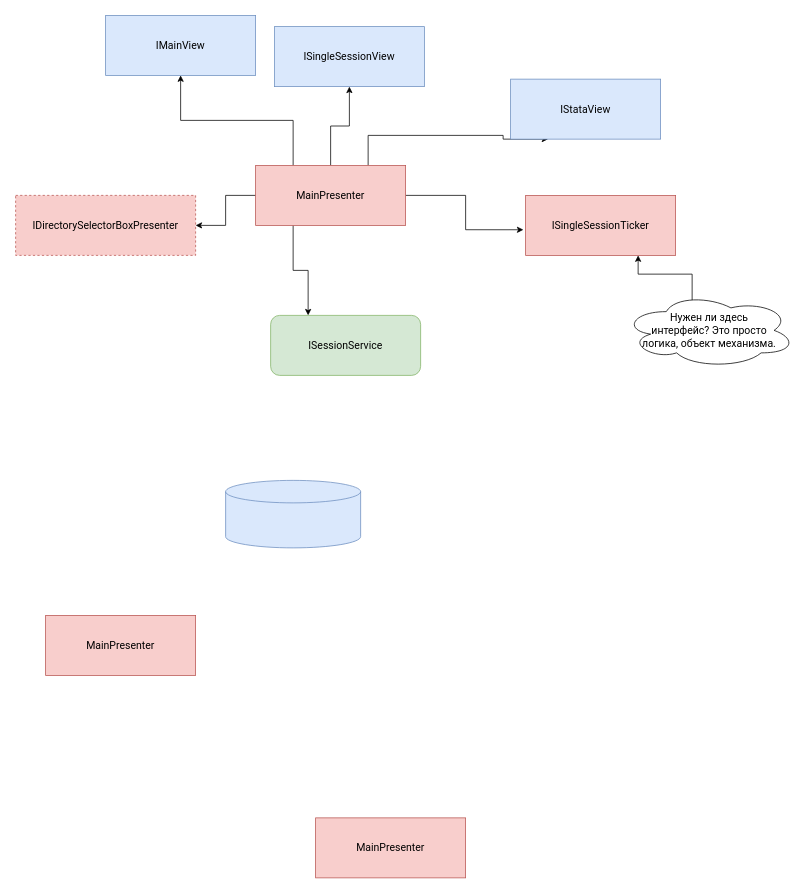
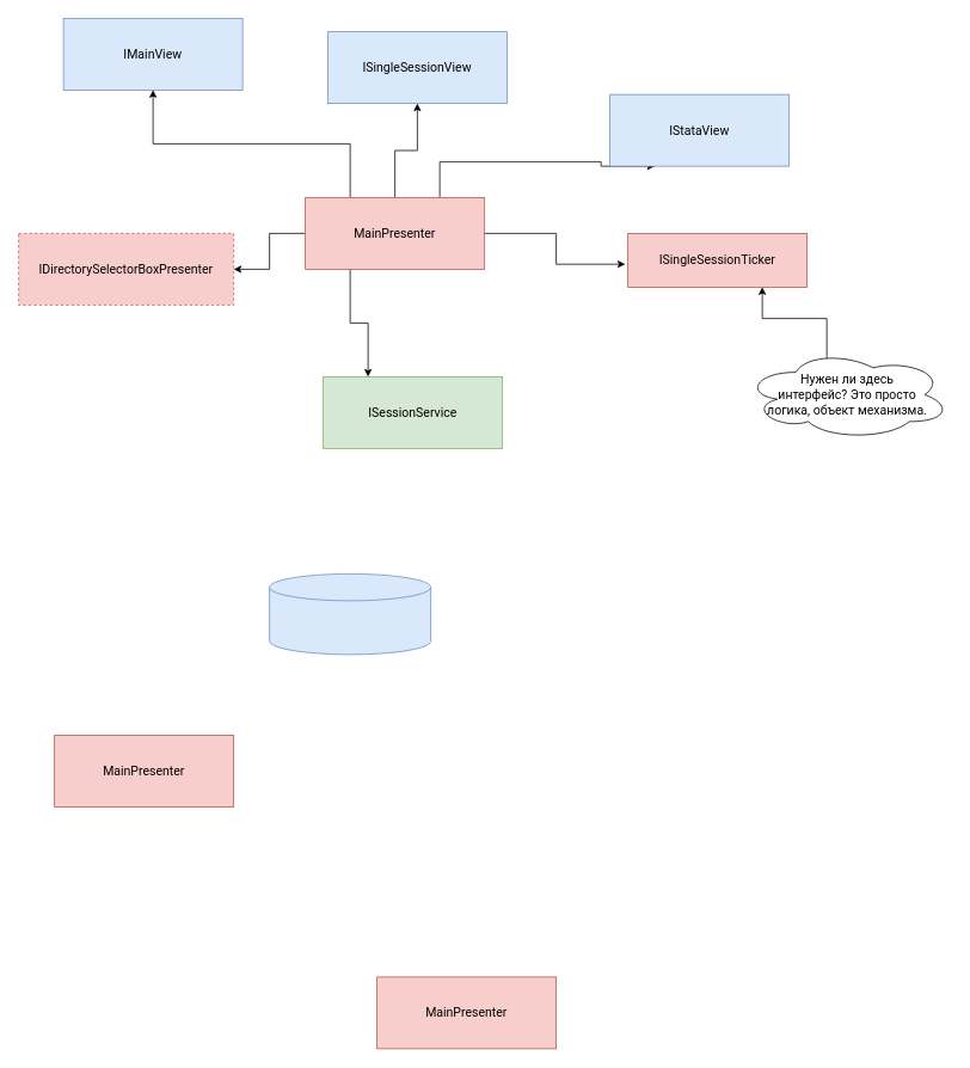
  <mxCell id="0" />
  <mxCell id="1" parent="0" />
  <mxCell id="2" style="edgeStyle=orthogonalEdgeStyle;rounded=0;orthogonalLoop=1;jettySize=auto;html=1;exitX=0;exitY=0.5;exitDx=0;exitDy=0;entryX=1;entryY=0.5;entryDx=0;entryDy=0;fontSize=14;fontFamily=roboto;" parent="1" source="8" target="11" edge="1"><mxGeometry relative="1" as="geometry" /></mxCell>
  <mxCell id="3" style="edgeStyle=orthogonalEdgeStyle;rounded=0;orthogonalLoop=1;jettySize=auto;html=1;exitX=1;exitY=0.5;exitDx=0;exitDy=0;entryX=-0.015;entryY=0.573;entryDx=0;entryDy=0;entryPerimeter=0;fontSize=14;fontFamily=roboto;" parent="1" source="8" target="10" edge="1"><mxGeometry relative="1" as="geometry" /></mxCell>
  <mxCell id="4" style="edgeStyle=orthogonalEdgeStyle;rounded=0;orthogonalLoop=1;jettySize=auto;html=1;exitX=0.75;exitY=0;exitDx=0;exitDy=0;entryX=0.25;entryY=1;entryDx=0;entryDy=0;fontSize=14;fontFamily=roboto;" parent="1" source="8" target="16" edge="1"><mxGeometry relative="1" as="geometry"><Array as="points"><mxPoint x="490" y="180" /><mxPoint x="670" y="180" /></Array></mxGeometry></mxCell>
  <mxCell id="5" style="edgeStyle=orthogonalEdgeStyle;rounded=0;orthogonalLoop=1;jettySize=auto;html=1;exitX=0.5;exitY=0;exitDx=0;exitDy=0;entryX=0.5;entryY=1;entryDx=0;entryDy=0;fontSize=14;fontFamily=roboto;" parent="1" source="8" target="15" edge="1"><mxGeometry relative="1" as="geometry" /></mxCell>
  <mxCell id="6" style="edgeStyle=orthogonalEdgeStyle;rounded=0;orthogonalLoop=1;jettySize=auto;html=1;exitX=0.25;exitY=0;exitDx=0;exitDy=0;entryX=0.5;entryY=1;entryDx=0;entryDy=0;fontSize=14;fontFamily=roboto;" parent="1" source="8" target="14" edge="1"><mxGeometry relative="1" as="geometry" /></mxCell>
  <mxCell id="7" style="edgeStyle=orthogonalEdgeStyle;rounded=0;orthogonalLoop=1;jettySize=auto;html=1;exitX=0.25;exitY=1;exitDx=0;exitDy=0;entryX=0.25;entryY=0;entryDx=0;entryDy=0;fontSize=14;fontFamily=roboto;" parent="1" source="8" target="9" edge="1"><mxGeometry relative="1" as="geometry" /></mxCell>
  <mxCell id="8" value="MainPresenter" style="rounded=0;whiteSpace=wrap;html=1;fillColor=#f8cecc;strokeColor=#b85450;fontSize=14;fontFamily=roboto;" parent="1" vertex="1"><mxGeometry x="340" y="220" width="200" height="80" as="geometry" /></mxCell>
- <mxCell id="9" value="ISessionService" style="whiteSpace=wrap;html=1;fillColor=#d5e8d4;strokeColor=#82b366;fontSize=14;fontFamily=roboto;rounded=1;" parent="1" vertex="1"><mxGeometry x="360" y="420" width="200" height="80" as="geometry" /></mxCell>
- <mxCell id="10" value="ISingleSessionTicker" style="rounded=0;whiteSpace=wrap;html=1;fillColor=#f8cecc;strokeColor=#b85450;fontSize=14;fontFamily=roboto;" parent="1" vertex="1"><mxGeometry x="700" y="260" width="200" height="80" as="geometry" /></mxCell>
+ <mxCell id="9" value="ISessionService" style="rounded=0;whiteSpace=wrap;html=1;fillColor=#d5e8d4;strokeColor=#82b366;fontSize=14;fontFamily=roboto;" parent="1" vertex="1"><mxGeometry x="360" y="420" width="200" height="80" as="geometry" /></mxCell>
+ <mxCell id="10" value="ISingleSessionTicker" style="rounded=0;whiteSpace=wrap;html=1;fillColor=#f8cecc;strokeColor=#b85450;fontSize=14;fontFamily=roboto;" parent="1" vertex="1"><mxGeometry x="700" y="260" width="200" height="60" as="geometry" /></mxCell>
  <mxCell id="11" value="IDirectorySelectorBoxPresenter" style="rounded=0;whiteSpace=wrap;html=1;fillColor=#f8cecc;strokeColor=#b85450;fontSize=14;fontFamily=roboto;dashed=1;" parent="1" vertex="1"><mxGeometry x="20" y="260" width="240" height="80" as="geometry" /></mxCell>
  <mxCell id="12" style="edgeStyle=orthogonalEdgeStyle;rounded=0;orthogonalLoop=1;jettySize=auto;html=1;exitX=0.4;exitY=0.1;exitDx=0;exitDy=0;exitPerimeter=0;entryX=0.75;entryY=1;entryDx=0;entryDy=0;fontSize=14;fontFamily=roboto;" parent="1" source="13" target="10" edge="1"><mxGeometry relative="1" as="geometry" /></mxCell>
  <mxCell id="13" value="Нужен ли здесь&lt;br&gt;интерфейс? Это просто&lt;br&gt;логика, объект механизма." style="ellipse;shape=cloud;whiteSpace=wrap;html=1;fontSize=14;fontFamily=roboto;" parent="1" vertex="1"><mxGeometry x="830" y="390" width="230" height="100" as="geometry" /></mxCell>
- <mxCell id="14" value="IMainView" style="rounded=0;whiteSpace=wrap;html=1;fillColor=#dae8fc;strokeColor=#6c8ebf;fontSize=14;fontFamily=roboto;" parent="1" vertex="1"><mxGeometry x="140" y="20" width="200" height="80" as="geometry" /></mxCell>
+ <mxCell id="14" value="IMainView" style="rounded=0;whiteSpace=wrap;html=1;fillColor=#dae8fc;strokeColor=#6c8ebf;fontSize=14;fontFamily=roboto;" parent="1" vertex="1"><mxGeometry x="70" y="20" width="200" height="80" as="geometry" /></mxCell>
  <mxCell id="15" value="ISingleSessionView" style="rounded=0;whiteSpace=wrap;html=1;fillColor=#dae8fc;strokeColor=#6c8ebf;fontSize=14;fontFamily=roboto;" parent="1" vertex="1"><mxGeometry x="365" y="35" width="200" height="80" as="geometry" /></mxCell>
  <mxCell id="16" value="IStataView" style="rounded=0;whiteSpace=wrap;html=1;fillColor=#dae8fc;strokeColor=#6c8ebf;fontSize=14;fontFamily=roboto;" parent="1" vertex="1"><mxGeometry x="680" y="105" width="200" height="80" as="geometry" /></mxCell>
  <mxCell id="17" value="MainPresenter" style="rounded=0;whiteSpace=wrap;html=1;fillColor=#f8cecc;strokeColor=#b85450;fontSize=14;fontFamily=roboto;" vertex="1" parent="1"><mxGeometry x="420" y="1090" width="200" height="80" as="geometry" /></mxCell>
  <mxCell id="18" value="" style="shape=cylinder3;whiteSpace=wrap;html=1;boundedLbl=1;backgroundOutline=1;size=15;fontFamily=Tahoma;fillColor=#dae8fc;strokeColor=#6c8ebf;" vertex="1" parent="1"><mxGeometry x="300" y="640" width="180" height="90" as="geometry" /></mxCell>
  <mxCell id="19" value="MainPresenter" style="rounded=0;whiteSpace=wrap;html=1;fillColor=#f8cecc;strokeColor=#b85450;fontSize=14;fontFamily=roboto;" vertex="1" parent="1"><mxGeometry y="820" width="200" height="80" as="geometry" x="60" /></mxCell>
